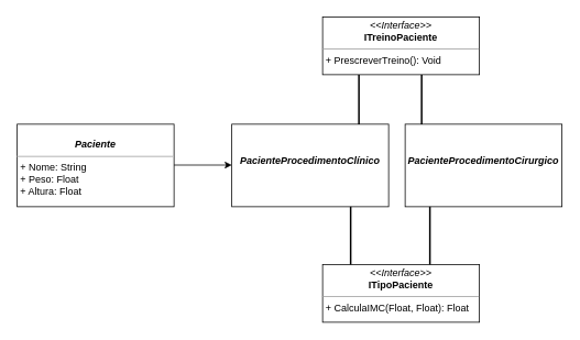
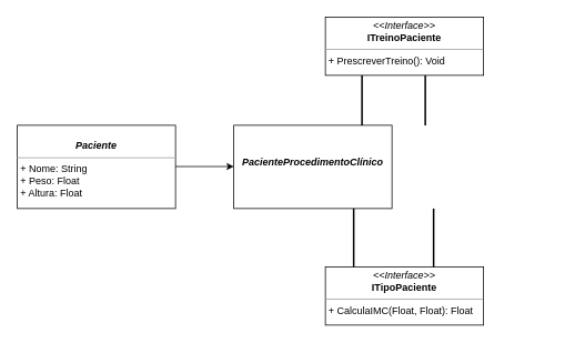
  <mxCell id="0" />
  <mxCell id="1" parent="0" />
  <mxCell id="2" value="&lt;p style=&quot;margin:0px;margin-top:4px;text-align:center;&quot;&gt;&lt;br&gt;&lt;b&gt;&lt;i&gt;Paciente&lt;/i&gt;&lt;/b&gt;&lt;/p&gt;&lt;hr size=&quot;1&quot;&gt;&lt;p style=&quot;margin:0px;margin-left:4px;&quot;&gt;+ Nome: String&lt;br&gt;+ Peso: Float&lt;/p&gt;&lt;p style=&quot;margin:0px;margin-left:4px;&quot;&gt;+ Altura: Float&lt;/p&gt;" style="verticalAlign=top;align=left;overflow=fill;fontSize=12;fontFamily=Helvetica;html=1;" vertex="1" parent="1"><mxGeometry x="20" y="150" width="190" height="100" as="geometry" /></mxCell>
  <mxCell id="3" value="&lt;p style=&quot;margin:0px;margin-top:4px;text-align:center;&quot;&gt;&lt;i&gt;&amp;lt;&amp;lt;Interface&amp;gt;&amp;gt;&lt;/i&gt;&lt;br&gt;&lt;b&gt;ITipoPaciente&lt;/b&gt;&lt;/p&gt;&lt;hr size=&quot;1&quot;&gt;&lt;p style=&quot;margin:0px;margin-left:4px;&quot;&gt;&lt;/p&gt;&lt;p style=&quot;margin:0px;margin-left:4px;&quot;&gt;+ CalculaIMC(Float, Float): Float&lt;/p&gt;" style="verticalAlign=top;align=left;overflow=fill;fontSize=12;fontFamily=Helvetica;html=1;" vertex="1" parent="1"><mxGeometry x="390" y="320" width="190" height="70" as="geometry" /></mxCell>
  <mxCell id="4" value="&lt;p style=&quot;margin:0px;margin-top:4px;text-align:center;&quot;&gt;&lt;br&gt;&lt;/p&gt;&lt;p style=&quot;margin:0px;margin-top:4px;text-align:center;&quot;&gt;&lt;br&gt;&lt;b&gt;&lt;i&gt;PacienteProcedimentoClínico&lt;/i&gt;&lt;/b&gt;&lt;/p&gt;&lt;p style=&quot;margin:0px;margin-top:4px;text-align:center;&quot;&gt;&lt;/p&gt;&lt;p style=&quot;margin:0px;margin-left:4px;&quot;&gt;&lt;br&gt;&lt;/p&gt;" style="verticalAlign=top;align=left;overflow=fill;fontSize=12;fontFamily=Helvetica;html=1;" vertex="1" parent="1"><mxGeometry x="280" y="150" width="190" height="100" as="geometry" /></mxCell>
- <mxCell id="5" value="&lt;p style=&quot;margin:0px;margin-top:4px;text-align:center;&quot;&gt;&lt;br&gt;&lt;b&gt;&lt;i&gt;&lt;br&gt;&lt;/i&gt;&lt;/b&gt;&lt;/p&gt;&lt;p style=&quot;margin:0px;margin-top:4px;text-align:center;&quot;&gt;&lt;b&gt;&lt;i&gt;PacienteProcedimentoCirurgico&lt;/i&gt;&lt;/b&gt;&lt;/p&gt;&lt;p style=&quot;margin:0px;margin-top:4px;text-align:center;&quot;&gt;&lt;/p&gt;&lt;p style=&quot;margin:0px;margin-left:4px;&quot;&gt;&lt;br&gt;&lt;/p&gt;" style="verticalAlign=top;align=left;overflow=fill;fontSize=12;fontFamily=Helvetica;html=1;" vertex="1" parent="1"><mxGeometry x="490" y="150" width="190" height="100" as="geometry" /></mxCell>
  <mxCell id="6" value="" style="line;strokeWidth=2;direction=south;html=1;" vertex="1" parent="1"><mxGeometry x="404" y="250" width="40" height="70" as="geometry" /></mxCell>
  <mxCell id="7" value="" style="line;strokeWidth=2;direction=south;html=1;" vertex="1" parent="1"><mxGeometry x="500" y="250" width="40" height="70" as="geometry" /></mxCell>
  <mxCell id="8" value="" style="endArrow=classic;html=1;rounded=0;" edge="1" parent="1"><mxGeometry width="50" height="50" relative="1" as="geometry"><mxPoint x="210" y="199.5" as="sourcePoint" /><mxPoint x="280" y="199.5" as="targetPoint" /></mxGeometry></mxCell>
  <mxCell id="9" value="&lt;p style=&quot;margin:0px;margin-top:4px;text-align:center;&quot;&gt;&lt;i&gt;&amp;lt;&amp;lt;Interface&amp;gt;&amp;gt;&lt;/i&gt;&lt;br&gt;&lt;b&gt;ITreinoPaciente&lt;/b&gt;&lt;/p&gt;&lt;hr size=&quot;1&quot;&gt;&lt;p style=&quot;margin:0px;margin-left:4px;&quot;&gt;&lt;/p&gt;&lt;p style=&quot;margin:0px;margin-left:4px;&quot;&gt;+ PrescreverTreino(): Void&lt;/p&gt;" style="verticalAlign=top;align=left;overflow=fill;fontSize=12;fontFamily=Helvetica;html=1;" vertex="1" parent="1"><mxGeometry x="390" y="20" width="190" height="70" as="geometry" /></mxCell>
  <mxCell id="10" value="" style="line;strokeWidth=2;direction=south;html=1;" vertex="1" parent="1"><mxGeometry x="414" y="90" width="40" height="60" as="geometry" /></mxCell>
  <mxCell id="11" value="" style="line;strokeWidth=2;direction=south;html=1;" vertex="1" parent="1"><mxGeometry x="490" y="90" width="40" height="60" as="geometry" /></mxCell>
